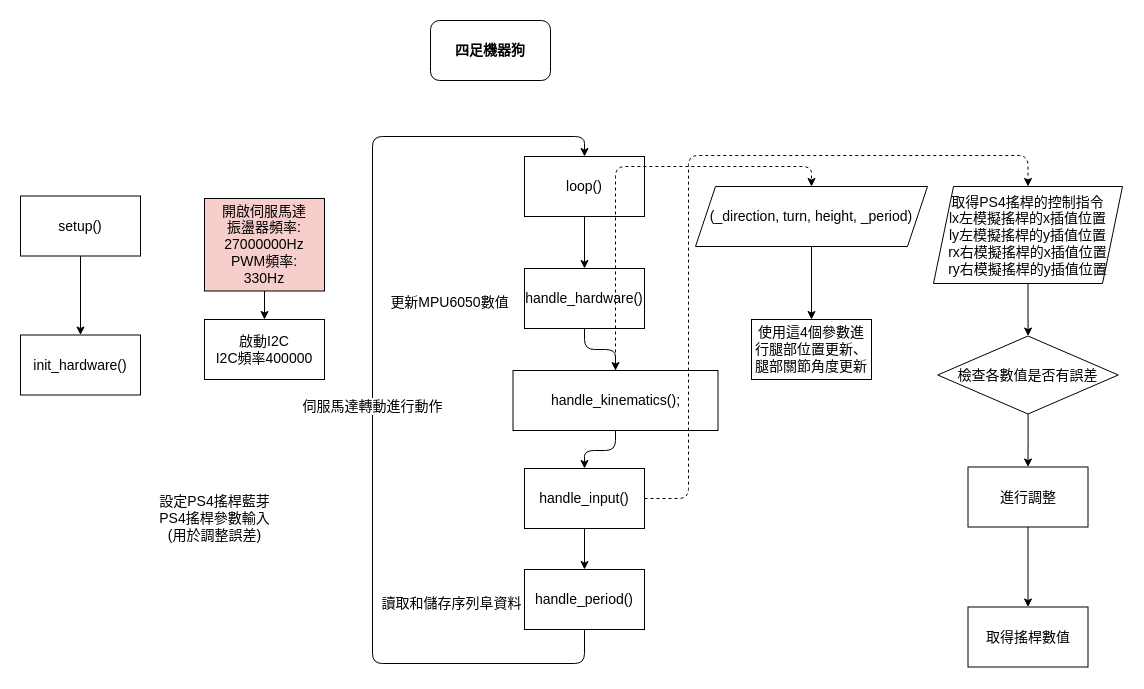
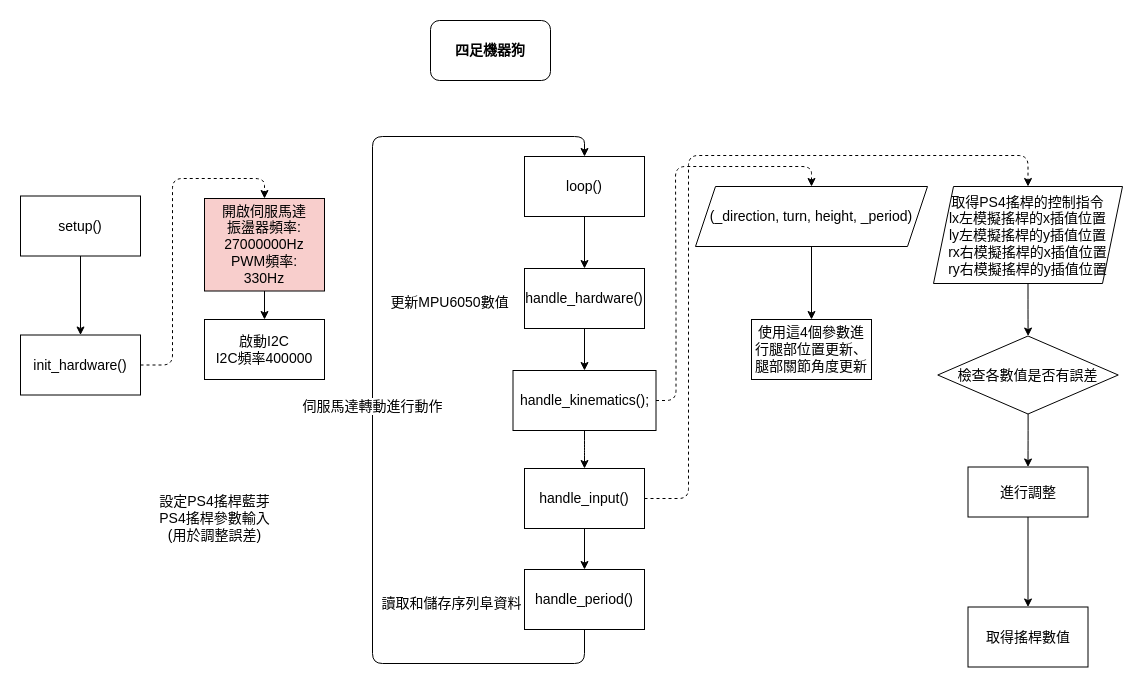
  <mxCell id="0" />
  <mxCell id="1" parent="0" />
+ <mxCell id="2" style="edgeStyle=orthogonalEdgeStyle;curved=0;rounded=1;sketch=0;orthogonalLoop=1;jettySize=auto;html=1;exitX=1;exitY=0.5;exitDx=0;exitDy=0;entryX=0.5;entryY=0;entryDx=0;entryDy=0;fontFamily=Helvetica;fontSize=14;dashed=1;" edge="1" parent="1" source="3" target="32"><mxGeometry relative="1" as="geometry" /></mxCell>
  <mxCell id="3" value="init_hardware()" style="whiteSpace=wrap;html=1;fontSize=14;" vertex="1" parent="1"><mxGeometry x="20" y="334.5" width="120" height="60" as="geometry" /></mxCell>
  <mxCell id="4" value="&lt;font style=&quot;font-size: 14px;&quot;&gt;&lt;b style=&quot;font-size: 14px;&quot;&gt;四足機器狗&lt;/b&gt;&lt;/font&gt;" style="rounded=1;whiteSpace=wrap;html=1;fontSize=14;" vertex="1" parent="1"><mxGeometry x="430" y="20" width="120" height="60" as="geometry" /></mxCell>
  <mxCell id="5" style="edgeStyle=orthogonalEdgeStyle;curved=0;rounded=1;sketch=0;orthogonalLoop=1;jettySize=auto;html=1;exitX=0.5;exitY=1;exitDx=0;exitDy=0;fontFamily=Helvetica;fontSize=14;" edge="1" parent="1" source="6" target="3"><mxGeometry relative="1" as="geometry" /></mxCell>
  <mxCell id="6" value="setup()" style="rounded=0;whiteSpace=wrap;html=1;sketch=0;fontFamily=Helvetica;fontSize=14;" vertex="1" parent="1"><mxGeometry x="20" y="195.5" width="120" height="60" as="geometry" /></mxCell>
  <mxCell id="7" value="" style="edgeStyle=orthogonalEdgeStyle;curved=0;rounded=1;sketch=0;orthogonalLoop=1;jettySize=auto;html=1;fontFamily=Helvetica;fontSize=14;" edge="1" parent="1" source="8" target="10"><mxGeometry relative="1" as="geometry" /></mxCell>
  <mxCell id="8" value="loop()" style="rounded=0;whiteSpace=wrap;html=1;sketch=0;fontFamily=Helvetica;fontSize=14;" vertex="1" parent="1"><mxGeometry x="524" y="156" width="120" height="60" as="geometry" /></mxCell>
  <mxCell id="9" value="" style="edgeStyle=orthogonalEdgeStyle;curved=0;rounded=1;sketch=0;orthogonalLoop=1;jettySize=auto;html=1;fontFamily=Helvetica;fontSize=14;" edge="1" parent="1" source="10" target="14"><mxGeometry relative="1" as="geometry" /></mxCell>
  <mxCell id="10" value="handle_hardware()" style="rounded=0;whiteSpace=wrap;html=1;sketch=0;fontFamily=Helvetica;fontSize=14;" vertex="1" parent="1"><mxGeometry x="524" y="268" width="120" height="60" as="geometry" /></mxCell>
  <mxCell id="11" value="更新MPU6050數值" style="text;html=1;align=center;verticalAlign=middle;resizable=0;points=[];autosize=1;strokeColor=none;fillColor=none;fontSize=14;fontFamily=Helvetica;" vertex="1" parent="1"><mxGeometry x="381" y="287" width="136" height="29" as="geometry" /></mxCell>
  <mxCell id="12" style="edgeStyle=orthogonalEdgeStyle;curved=0;rounded=1;sketch=0;orthogonalLoop=1;jettySize=auto;html=1;entryX=0.5;entryY=0;entryDx=0;entryDy=0;fontFamily=Helvetica;fontSize=14;dashed=1;" edge="1" parent="1" source="14" target="16"><mxGeometry relative="1" as="geometry" /></mxCell>
  <mxCell id="13" value="" style="edgeStyle=orthogonalEdgeStyle;curved=0;rounded=1;sketch=0;orthogonalLoop=1;jettySize=auto;html=1;fontFamily=Helvetica;fontSize=14;" edge="1" parent="1" source="14" target="20"><mxGeometry relative="1" as="geometry" /></mxCell>
- <mxCell id="14" value="handle_kinematics();" style="rounded=0;whiteSpace=wrap;html=1;sketch=0;fontFamily=Helvetica;fontSize=14;" vertex="1" parent="1"><mxGeometry x="512.5" y="370" width="205" height="60" as="geometry" /></mxCell>
+ <mxCell id="14" value="handle_kinematics();" style="rounded=0;whiteSpace=wrap;html=1;sketch=0;fontFamily=Helvetica;fontSize=14;" vertex="1" parent="1"><mxGeometry x="512.5" y="370" width="143" height="60" as="geometry" /></mxCell>
  <mxCell id="15" style="edgeStyle=orthogonalEdgeStyle;curved=0;rounded=1;sketch=0;orthogonalLoop=1;jettySize=auto;html=1;exitX=0.5;exitY=1;exitDx=0;exitDy=0;fontFamily=Helvetica;fontSize=14;entryX=0.5;entryY=0;entryDx=0;entryDy=0;" edge="1" parent="1" source="16" target="17"><mxGeometry relative="1" as="geometry"><mxPoint x="811" y="305.2" as="targetPoint" /></mxGeometry></mxCell>
  <mxCell id="16" value="(_direction, turn, height, _period)" style="shape=parallelogram;perimeter=parallelogramPerimeter;whiteSpace=wrap;html=1;fixedSize=1;rounded=0;sketch=0;fontFamily=Helvetica;fontSize=14;" vertex="1" parent="1"><mxGeometry x="695" y="186" width="232" height="60" as="geometry" /></mxCell>
  <mxCell id="17" value="使用這4個參數進行腿部位置更新、腿部關節角度更新" style="rounded=0;whiteSpace=wrap;html=1;sketch=0;fontFamily=Helvetica;fontSize=14;" vertex="1" parent="1"><mxGeometry x="751" y="319" width="120" height="60" as="geometry" /></mxCell>
  <mxCell id="18" value="" style="edgeStyle=orthogonalEdgeStyle;curved=0;rounded=1;sketch=0;orthogonalLoop=1;jettySize=auto;html=1;fontFamily=Helvetica;fontSize=14;" edge="1" parent="1" source="20" target="22"><mxGeometry relative="1" as="geometry" /></mxCell>
  <mxCell id="19" style="edgeStyle=orthogonalEdgeStyle;curved=0;rounded=1;sketch=0;orthogonalLoop=1;jettySize=auto;html=1;exitX=1;exitY=0.5;exitDx=0;exitDy=0;entryX=0.5;entryY=0;entryDx=0;entryDy=0;fontFamily=Helvetica;fontSize=14;dashed=1;" edge="1" parent="1" source="20" target="24"><mxGeometry relative="1" as="geometry"><Array as="points"><mxPoint x="688" y="498" /><mxPoint x="688" y="155" /><mxPoint x="1028" y="155" /></Array></mxGeometry></mxCell>
  <mxCell id="20" value="handle_input()" style="whiteSpace=wrap;html=1;fontSize=14;rounded=0;sketch=0;" vertex="1" parent="1"><mxGeometry x="524" y="468" width="120" height="60" as="geometry" /></mxCell>
  <mxCell id="21" value="伺服馬達轉動進行動作" style="edgeStyle=orthogonalEdgeStyle;curved=0;rounded=1;sketch=0;orthogonalLoop=1;jettySize=auto;html=1;entryX=0.5;entryY=0;entryDx=0;entryDy=0;fontFamily=Helvetica;fontSize=14;" edge="1" parent="1" source="22" target="8"><mxGeometry relative="1" as="geometry"><Array as="points"><mxPoint x="584" y="663" /><mxPoint x="372" y="663" /><mxPoint x="372" y="136" /><mxPoint x="584" y="136" /></Array></mxGeometry></mxCell>
  <mxCell id="22" value="handle_period()" style="whiteSpace=wrap;html=1;fontSize=14;rounded=0;sketch=0;" vertex="1" parent="1"><mxGeometry x="524" y="569" width="120" height="60" as="geometry" /></mxCell>
  <mxCell id="23" value="" style="edgeStyle=orthogonalEdgeStyle;curved=0;rounded=1;sketch=0;orthogonalLoop=1;jettySize=auto;html=1;fontFamily=Helvetica;fontSize=14;" edge="1" parent="1" source="24" target="26"><mxGeometry relative="1" as="geometry" /></mxCell>
  <mxCell id="24" value="&lt;span style=&quot;&quot;&gt;取得PS4搖桿的控制指令&lt;/span&gt;&lt;br style=&quot;&quot;&gt;&lt;span style=&quot;&quot;&gt;lx左模擬搖桿的x插值位置&lt;/span&gt;&lt;br style=&quot;&quot;&gt;&lt;span style=&quot;&quot;&gt;ly左模擬搖桿的y插值位置&lt;/span&gt;&lt;br style=&quot;&quot;&gt;&lt;span style=&quot;&quot;&gt;rx右模擬搖桿的x插值位置&lt;/span&gt;&lt;br style=&quot;&quot;&gt;&lt;span style=&quot;&quot;&gt;ry右模擬搖桿的y插值位置&lt;/span&gt;" style="shape=parallelogram;perimeter=parallelogramPerimeter;whiteSpace=wrap;html=1;fixedSize=1;fontFamily=Helvetica;fontSize=14;fontColor=default;align=center;strokeColor=default;fillColor=default;sketch=0;" vertex="1" parent="1"><mxGeometry x="933" y="186" width="189" height="97" as="geometry" /></mxCell>
  <mxCell id="25" value="" style="edgeStyle=orthogonalEdgeStyle;curved=0;rounded=1;sketch=0;orthogonalLoop=1;jettySize=auto;html=1;fontFamily=Helvetica;fontSize=14;" edge="1" parent="1" source="26" target="28"><mxGeometry relative="1" as="geometry" /></mxCell>
  <mxCell id="26" value="檢查各數值是否有誤差" style="rhombus;whiteSpace=wrap;html=1;fontFamily=Helvetica;fontSize=14;fontColor=default;align=center;strokeColor=default;fillColor=default;sketch=0;" vertex="1" parent="1"><mxGeometry x="937.25" y="335.5" width="180.5" height="78" as="geometry" /></mxCell>
  <mxCell id="27" value="" style="edgeStyle=orthogonalEdgeStyle;curved=0;rounded=1;sketch=0;orthogonalLoop=1;jettySize=auto;html=1;fontFamily=Helvetica;fontSize=14;" edge="1" parent="1" source="28" target="29"><mxGeometry relative="1" as="geometry" /></mxCell>
- <mxCell id="28" value="進行調整" style="whiteSpace=wrap;html=1;fontSize=14;sketch=0;" vertex="1" parent="1"><mxGeometry x="967.5" y="466.5" width="120" height="60" as="geometry" /></mxCell>
+ <mxCell id="28" value="進行調整" style="whiteSpace=wrap;html=1;fontSize=14;sketch=0;" vertex="1" parent="1"><mxGeometry x="967.5" y="466.5" width="120" height="50" as="geometry" /></mxCell>
  <mxCell id="29" value="取得搖桿數值" style="whiteSpace=wrap;html=1;fontSize=14;sketch=0;" vertex="1" parent="1"><mxGeometry x="967.5" y="606.5" width="120" height="60" as="geometry" /></mxCell>
  <mxCell id="30" value="讀取和儲存序列阜資料" style="text;html=1;align=center;verticalAlign=middle;resizable=0;points=[];autosize=1;strokeColor=none;fillColor=none;fontSize=14;fontFamily=Helvetica;" vertex="1" parent="1"><mxGeometry x="372" y="588" width="158" height="29" as="geometry" /></mxCell>
  <mxCell id="31" value="" style="edgeStyle=orthogonalEdgeStyle;curved=0;rounded=1;sketch=0;orthogonalLoop=1;jettySize=auto;html=1;fontFamily=Helvetica;fontSize=14;" edge="1" parent="1" source="32" target="33"><mxGeometry relative="1" as="geometry" /></mxCell>
  <mxCell id="32" value="&lt;span style=&quot;&quot;&gt;開啟伺服馬達&lt;/span&gt;&lt;br style=&quot;&quot;&gt;&lt;span style=&quot;&quot;&gt;振盪器頻率:&lt;br&gt;27000000Hz&lt;/span&gt;&lt;br style=&quot;&quot;&gt;&lt;span style=&quot;&quot;&gt;PWM頻率:&lt;br&gt;330Hz&lt;/span&gt;" style="rounded=0;whiteSpace=wrap;html=1;sketch=0;fontFamily=Helvetica;fontSize=14;fillColor=#f8cecc;" vertex="1" parent="1"><mxGeometry x="204" y="198" width="120" height="92.5" as="geometry" /></mxCell>
  <mxCell id="33" value="啟動I2C&lt;br&gt;I2C頻率400000" style="whiteSpace=wrap;html=1;fontSize=14;rounded=0;sketch=0;" vertex="1" parent="1"><mxGeometry x="204" y="319" width="120" height="60" as="geometry" /></mxCell>
  <mxCell id="34" value="設定PS4搖桿藍芽&lt;br&gt;PS4搖桿參數輸入&lt;br&gt;(用於調整誤差)" style="text;html=1;align=center;verticalAlign=middle;resizable=0;points=[];autosize=1;strokeColor=none;fillColor=none;fontSize=14;fontFamily=Helvetica;" vertex="1" parent="1"><mxGeometry x="150" y="486.5" width="128" height="62" as="geometry" /></mxCell>
